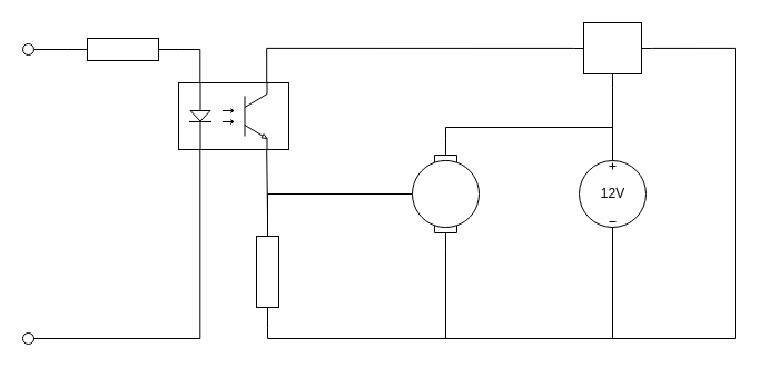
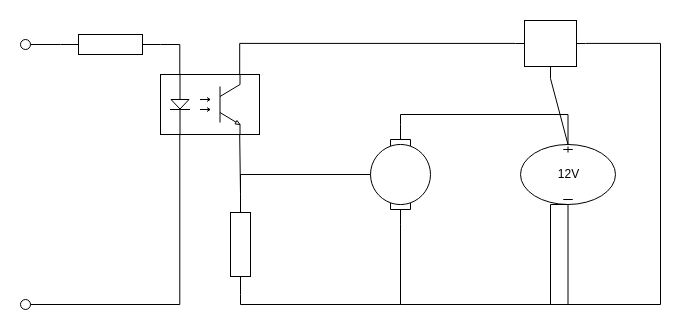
  <mxCell id="0" />
  <mxCell id="1" parent="0" />
- <mxCell id="2" value="12V&lt;br&gt;" style="pointerEvents=1;verticalLabelPosition=middle;shadow=0;dashed=0;align=center;html=1;verticalAlign=middle;shape=mxgraph.electrical.signal_sources.dc_source_3;labelPosition=center;" vertex="1" parent="1"><mxGeometry x="520" y="144" width="60" height="60" as="geometry" /></mxCell>
+ <mxCell id="2" value="12V&lt;br&gt;" style="pointerEvents=1;verticalLabelPosition=middle;shadow=0;dashed=0;align=center;html=1;verticalAlign=middle;shape=mxgraph.electrical.signal_sources.dc_source_3;labelPosition=center;" vertex="1" parent="1"><mxGeometry x="520" y="144" width="95" height="60" as="geometry" /></mxCell>
  <mxCell id="3" value="" style="verticalLabelPosition=bottom;shadow=0;dashed=0;align=center;html=1;verticalAlign=top;shape=mxgraph.electrical.abstract.voltage_regulator;" vertex="1" parent="1"><mxGeometry x="515" y="20" width="70" height="58" as="geometry" /></mxCell>
  <mxCell id="4" value="" style="shape=mxgraph.electrical.electro-mechanical.motor_2;html=1;shadow=0;dashed=0;align=center;fontSize=30;strokeWidth=1;direction=south;" vertex="1" parent="1"><mxGeometry x="370" y="124" width="60" height="100" as="geometry" /></mxCell>
  <mxCell id="5" value="" style="verticalLabelPosition=bottom;shadow=0;dashed=0;align=center;html=1;verticalAlign=top;shape=mxgraph.electrical.opto_electronics.opto-coupler;" vertex="1" parent="1"><mxGeometry x="160" y="74" width="99" height="60" as="geometry" /></mxCell>
  <mxCell id="6" value="" style="pointerEvents=1;verticalLabelPosition=bottom;shadow=0;dashed=0;align=center;html=1;verticalAlign=top;shape=mxgraph.electrical.resistors.resistor_1;direction=west;" vertex="1" parent="1"><mxGeometry x="60" y="34" width="100" height="20" as="geometry" /></mxCell>
  <mxCell id="7" value="" style="pointerEvents=1;verticalLabelPosition=bottom;shadow=0;dashed=0;align=center;html=1;verticalAlign=top;shape=mxgraph.electrical.resistors.resistor_1;direction=south;" vertex="1" parent="1"><mxGeometry x="230" y="194" width="20" height="100" as="geometry" /></mxCell>
  <mxCell id="8" value="" style="verticalLabelPosition=bottom;shadow=0;dashed=0;align=center;html=1;verticalAlign=top;strokeWidth=1;shape=ellipse;" vertex="1" parent="1"><mxGeometry x="20" y="299" width="10" height="10" as="geometry" /></mxCell>
  <mxCell id="9" value="" style="verticalLabelPosition=bottom;shadow=0;dashed=0;align=center;html=1;verticalAlign=top;strokeWidth=1;shape=ellipse;" vertex="1" parent="1"><mxGeometry x="20" y="39" width="10" height="10" as="geometry" /></mxCell>
  <mxCell id="10" value="" style="endArrow=none;html=1;strokeWidth=1;exitX=1;exitY=0.5;exitDx=0;exitDy=0;exitPerimeter=0;entryX=1;entryY=0.5;entryDx=0;entryDy=0;" edge="1" parent="1" source="6" target="9"><mxGeometry x="210" y="110" width="100" as="geometry"><mxPoint x="170" y="214" as="sourcePoint" /><mxPoint x="70" y="110" as="targetPoint" /></mxGeometry></mxCell>
  <mxCell id="11" value="" style="endArrow=none;html=1;strokeWidth=1;exitX=1;exitY=0.5;exitDx=0;exitDy=0;edgeStyle=orthogonalEdgeStyle;rounded=0;entryX=0.195;entryY=1;entryDx=0;entryDy=0;entryPerimeter=0;" edge="1" parent="1" source="8" target="5"><mxGeometry x="210" y="110" width="100" as="geometry"><mxPoint x="50" y="204" as="sourcePoint" /><mxPoint x="190" y="170" as="targetPoint" /></mxGeometry></mxCell>
  <mxCell id="12" value="" style="endArrow=none;html=1;strokeWidth=1;entryX=0.195;entryY=0;entryDx=0;entryDy=0;entryPerimeter=0;elbow=vertical;rounded=0;exitX=0;exitY=0.5;exitDx=0;exitDy=0;exitPerimeter=0;edgeStyle=orthogonalEdgeStyle;" edge="1" parent="1" source="6" target="5"><mxGeometry x="210" y="110" width="100" as="geometry"><mxPoint x="75" y="104" as="sourcePoint" /><mxPoint x="180" y="49" as="targetPoint" /></mxGeometry></mxCell>
  <mxCell id="13" value="" style="endArrow=none;html=1;strokeWidth=1;exitX=0;exitY=0.5;exitDx=0;exitDy=0;exitPerimeter=0;entryX=0.8;entryY=1;entryDx=0;entryDy=0;entryPerimeter=0;" edge="1" parent="1" source="7" target="5"><mxGeometry x="210" y="110" width="100" as="geometry"><mxPoint x="360" y="114" as="sourcePoint" /><mxPoint x="250" y="144" as="targetPoint" /></mxGeometry></mxCell>
  <mxCell id="14" value="" style="endArrow=none;html=1;strokeWidth=1;entryX=0.5;entryY=1;entryDx=0;entryDy=0;entryPerimeter=0;exitX=0;exitY=0.5;exitDx=0;exitDy=0;exitPerimeter=0;edgeStyle=orthogonalEdgeStyle;rounded=0;" edge="1" parent="1" source="7" target="4"><mxGeometry x="210" y="110" width="100" as="geometry"><mxPoint x="240" y="174" as="sourcePoint" /><mxPoint x="360" y="174" as="targetPoint" /></mxGeometry></mxCell>
  <mxCell id="15" value="" style="endArrow=none;html=1;strokeWidth=1;exitX=0;exitY=0.5;exitDx=0;exitDy=0;exitPerimeter=0;entryX=0.5;entryY=0;entryDx=0;entryDy=0;entryPerimeter=0;edgeStyle=orthogonalEdgeStyle;rounded=0;" edge="1" parent="1" source="4" target="2"><mxGeometry x="210" y="110" width="100" as="geometry"><mxPoint x="430" y="114" as="sourcePoint" /><mxPoint x="530" y="114" as="targetPoint" /></mxGeometry></mxCell>
  <mxCell id="16" value="" style="endArrow=none;html=1;strokeWidth=1;entryX=0.5;entryY=1;entryDx=0;entryDy=0;entryPerimeter=0;exitX=1;exitY=0.5;exitDx=0;exitDy=0;exitPerimeter=0;edgeStyle=orthogonalEdgeStyle;rounded=0;" edge="1" parent="1" source="4" target="2"><mxGeometry x="210" y="110" width="100" as="geometry"><mxPoint x="320" y="114" as="sourcePoint" /><mxPoint x="420" y="114" as="targetPoint" /><Array as="points"><mxPoint x="400" y="304" /><mxPoint x="550" y="304" /></Array></mxGeometry></mxCell>
  <mxCell id="17" value="" style="endArrow=none;html=1;strokeWidth=1;entryX=0.5;entryY=1;entryDx=0;entryDy=0;entryPerimeter=0;exitX=0.5;exitY=0;exitDx=0;exitDy=0;exitPerimeter=0;rounded=0;" edge="1" parent="1" source="2" target="3"><mxGeometry x="210" y="110" width="100" as="geometry"><mxPoint x="480" y="94" as="sourcePoint" /><mxPoint x="580" y="94" as="targetPoint" /></mxGeometry></mxCell>
  <mxCell id="18" value="" style="endArrow=none;html=1;strokeWidth=1;entryX=1;entryY=0.395;entryDx=0;entryDy=0;entryPerimeter=0;exitX=0.5;exitY=1;exitDx=0;exitDy=0;exitPerimeter=0;edgeStyle=orthogonalEdgeStyle;rounded=0;" edge="1" parent="1" source="2" target="3"><mxGeometry x="210" y="110" width="100" as="geometry"><mxPoint x="480" y="94" as="sourcePoint" /><mxPoint x="580" y="94" as="targetPoint" /><Array as="points"><mxPoint x="550" y="304" /><mxPoint x="660" y="304" /><mxPoint x="660" y="43" /><mxPoint x="585" y="43" /></Array></mxGeometry></mxCell>
  <mxCell id="19" value="" style="endArrow=none;html=1;strokeWidth=1;entryX=0;entryY=0.395;entryDx=0;entryDy=0;entryPerimeter=0;exitX=0.8;exitY=0;exitDx=0;exitDy=0;exitPerimeter=0;edgeStyle=orthogonalEdgeStyle;rounded=0;" edge="1" parent="1" source="5" target="3"><mxGeometry x="210" y="110" width="100" as="geometry"><mxPoint x="340" y="94" as="sourcePoint" /><mxPoint x="440" y="94" as="targetPoint" /><Array as="points"><mxPoint x="239" y="43" /></Array></mxGeometry></mxCell>
  <mxCell id="20" value="" style="endArrow=none;html=1;strokeWidth=1;exitX=1;exitY=0.5;exitDx=0;exitDy=0;exitPerimeter=0;entryX=1;entryY=0.5;entryDx=0;entryDy=0;entryPerimeter=0;edgeStyle=orthogonalEdgeStyle;rounded=0;" edge="1" parent="1" source="7" target="4"><mxGeometry x="210" y="110" width="100" as="geometry"><mxPoint x="350" y="204" as="sourcePoint" /><mxPoint x="380" y="284" as="targetPoint" /></mxGeometry></mxCell>
